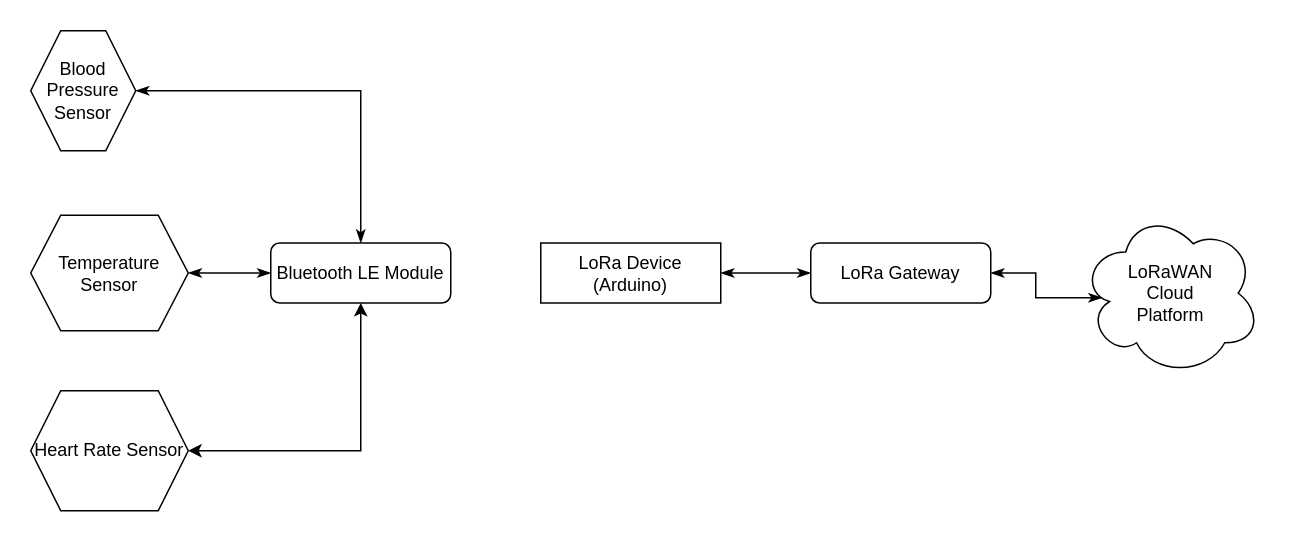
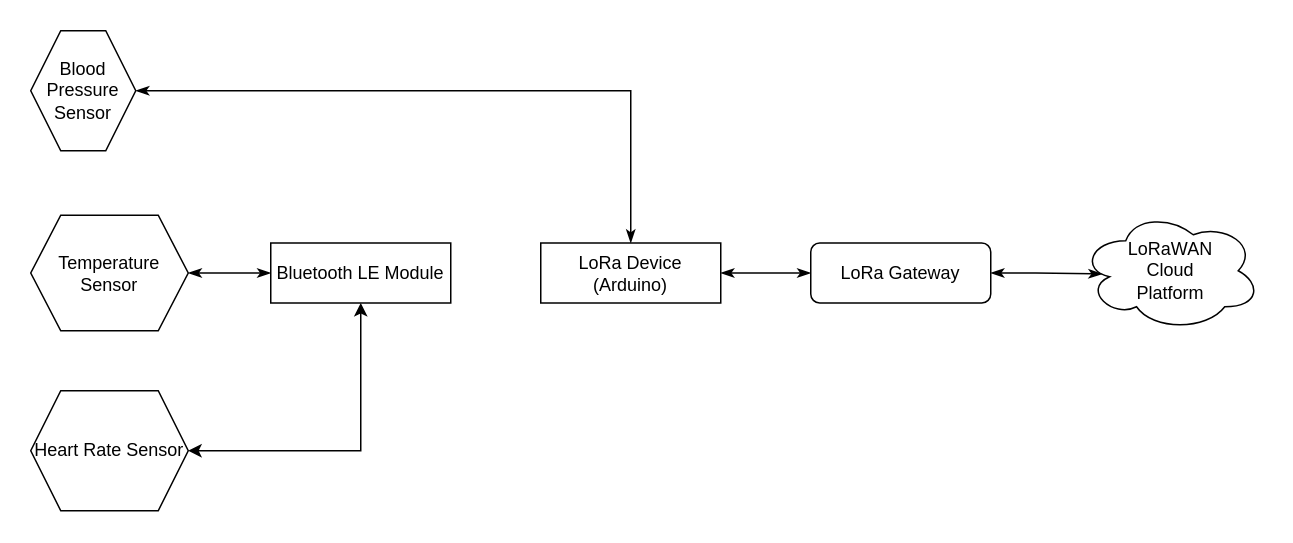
  <mxCell id="0" />
  <mxCell id="1" parent="0" />
- <mxCell id="2" style="edgeStyle=orthogonalEdgeStyle;rounded=0;orthogonalLoop=1;jettySize=auto;html=1;entryX=0.5;entryY=0;entryDx=0;entryDy=0;endArrow=classicThin;startFill=1;endFill=1;startArrow=classicThin;" edge="1" parent="1" source="3" target="8"><mxGeometry relative="1" as="geometry" /></mxCell>
+ <mxCell id="2" style="edgeStyle=orthogonalEdgeStyle;rounded=0;orthogonalLoop=1;jettySize=auto;html=1;endArrow=classicThin;startFill=1;endFill=1;startArrow=classicThin;" edge="1" parent="1" source="3" target="10"><mxGeometry relative="1" as="geometry" /></mxCell>
  <mxCell id="3" value="Blood Pressure Sensor" style="shape=hexagon;perimeter=hexagonPerimeter2;whiteSpace=wrap;html=1;fixedSize=1;" vertex="1" parent="1"><mxGeometry x="20" y="20" width="70" height="80" as="geometry" /></mxCell>
  <mxCell id="4" style="edgeStyle=orthogonalEdgeStyle;rounded=0;orthogonalLoop=1;jettySize=auto;html=1;endArrow=classicThin;startFill=1;endFill=1;startArrow=classicThin;" edge="1" parent="1" source="5" target="8"><mxGeometry relative="1" as="geometry" /></mxCell>
  <mxCell id="5" value="Temperature Sensor" style="shape=hexagon;perimeter=hexagonPerimeter2;whiteSpace=wrap;html=1;fixedSize=1;" vertex="1" parent="1"><mxGeometry x="20" y="143" width="105" height="77" as="geometry" /></mxCell>
  <mxCell id="6" style="edgeStyle=orthogonalEdgeStyle;rounded=0;orthogonalLoop=1;jettySize=auto;html=1;entryX=0.5;entryY=1;entryDx=0;entryDy=0;endArrow=classic;startFill=1;endFill=1;startArrow=classic;" edge="1" parent="1" source="7" target="8"><mxGeometry relative="1" as="geometry" /></mxCell>
  <mxCell id="7" value="Heart Rate Sensor" style="shape=hexagon;perimeter=hexagonPerimeter2;whiteSpace=wrap;html=1;fixedSize=1;" vertex="1" parent="1"><mxGeometry x="20" y="260" width="105" height="80" as="geometry" /></mxCell>
- <mxCell id="8" value="Bluetooth LE Module" style="rounded=1;whiteSpace=wrap;html=1;" vertex="1" parent="1"><mxGeometry x="180" y="161.5" width="120" height="40" as="geometry" /></mxCell>
+ <mxCell id="8" value="Bluetooth LE Module" style="whiteSpace=wrap;html=1;rounded=0;" vertex="1" parent="1"><mxGeometry x="180" y="161.5" width="120" height="40" as="geometry" /></mxCell>
  <mxCell id="9" style="edgeStyle=orthogonalEdgeStyle;rounded=0;orthogonalLoop=1;jettySize=auto;html=1;endArrow=classicThin;endFill=1;startArrow=classicThin;startFill=1;" edge="1" parent="1" source="10" target="11"><mxGeometry relative="1" as="geometry" /></mxCell>
  <mxCell id="10" value="LoRa Device (Arduino)" style="whiteSpace=wrap;html=1;rounded=0;" vertex="1" parent="1"><mxGeometry x="360" y="161.5" width="120" height="40" as="geometry" /></mxCell>
  <mxCell id="11" value="LoRa Gateway" style="rounded=1;whiteSpace=wrap;html=1;" vertex="1" parent="1"><mxGeometry x="540" y="161.5" width="120" height="40" as="geometry" /></mxCell>
- <mxCell id="12" value="LoRaWAN&lt;br&gt;Cloud&lt;div&gt;Platform&lt;/div&gt;" style="ellipse;shape=cloud;whiteSpace=wrap;html=1;" vertex="1" parent="1"><mxGeometry x="720" y="140" width="120" height="110" as="geometry" /></mxCell>
+ <mxCell id="12" value="LoRaWAN&lt;br&gt;Cloud&lt;div&gt;Platform&lt;/div&gt;" style="ellipse;shape=cloud;whiteSpace=wrap;html=1;" vertex="1" parent="1"><mxGeometry x="720" y="140" width="120" height="80" as="geometry" /></mxCell>
  <mxCell id="13" style="edgeStyle=orthogonalEdgeStyle;rounded=0;orthogonalLoop=1;jettySize=auto;html=1;entryX=0.118;entryY=0.527;entryDx=0;entryDy=0;entryPerimeter=0;startArrow=classicThin;startFill=1;endArrow=classicThin;endFill=1;" edge="1" parent="1" source="11" target="12"><mxGeometry relative="1" as="geometry" /></mxCell>
